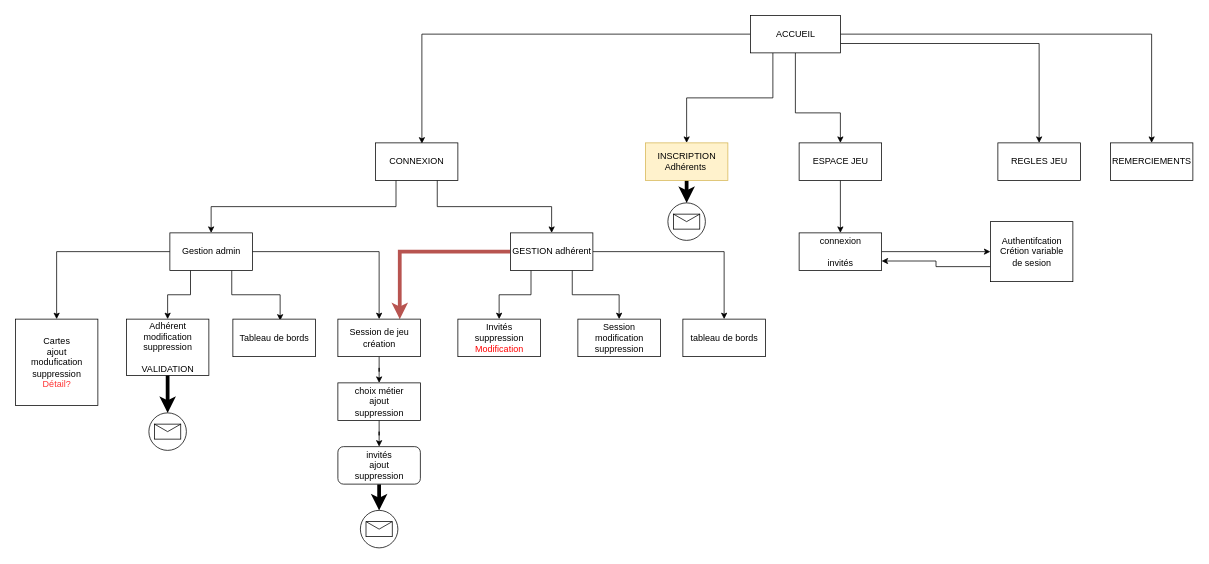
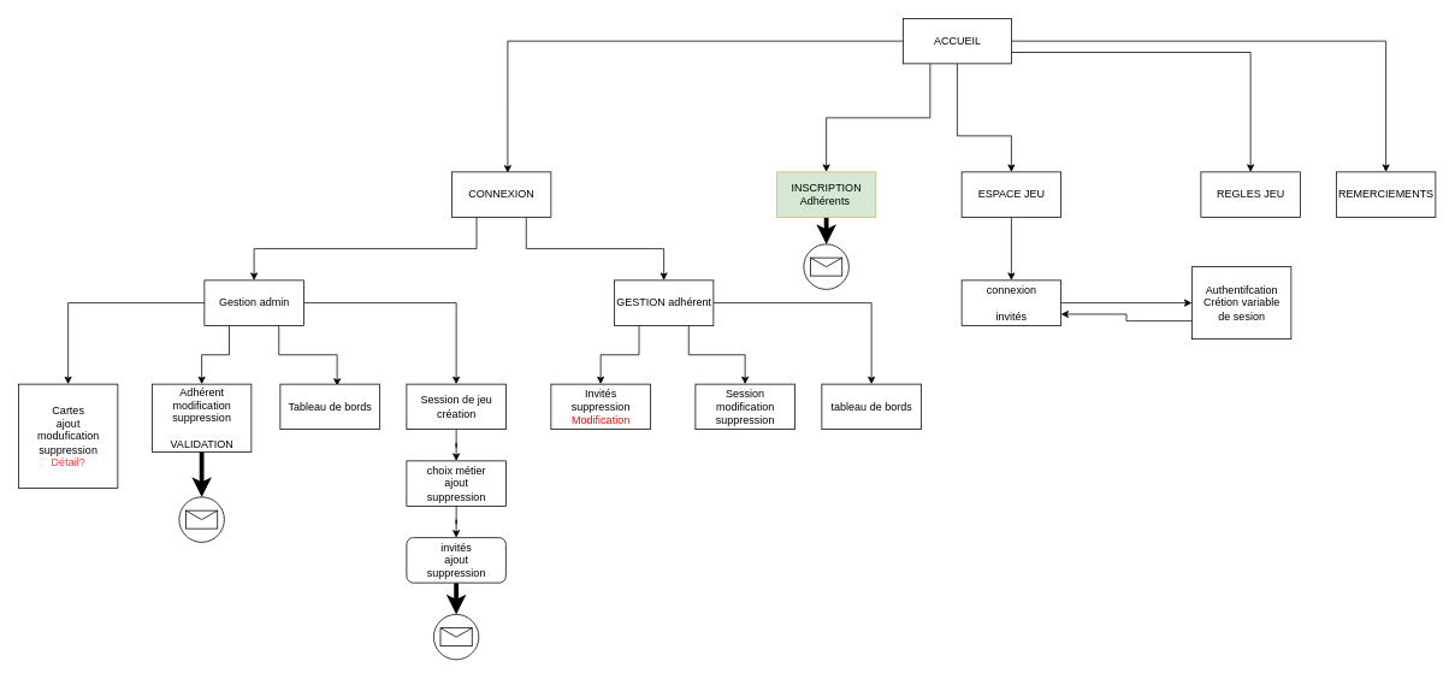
  <mxCell id="0" />
  <mxCell id="1" parent="0" />
  <mxCell id="2" style="edgeStyle=orthogonalEdgeStyle;rounded=0;orthogonalLoop=1;jettySize=auto;html=1;exitX=0;exitY=0.5;exitDx=0;exitDy=0;entryX=0.564;entryY=0.02;entryDx=0;entryDy=0;entryPerimeter=0;" edge="1" parent="1" source="7" target="10"><mxGeometry relative="1" as="geometry" /></mxCell>
  <mxCell id="3" style="edgeStyle=orthogonalEdgeStyle;rounded=0;orthogonalLoop=1;jettySize=auto;html=1;exitX=1;exitY=0.5;exitDx=0;exitDy=0;" edge="1" parent="1" source="7" target="16"><mxGeometry relative="1" as="geometry" /></mxCell>
  <mxCell id="4" style="edgeStyle=orthogonalEdgeStyle;rounded=0;orthogonalLoop=1;jettySize=auto;html=1;exitX=0.25;exitY=1;exitDx=0;exitDy=0;entryX=0.5;entryY=0;entryDx=0;entryDy=0;" edge="1" parent="1" source="7" target="12"><mxGeometry relative="1" as="geometry" /></mxCell>
  <mxCell id="5" style="edgeStyle=orthogonalEdgeStyle;rounded=0;orthogonalLoop=1;jettySize=auto;html=1;exitX=0.5;exitY=1;exitDx=0;exitDy=0;entryX=0.5;entryY=0;entryDx=0;entryDy=0;" edge="1" parent="1" source="7" target="14"><mxGeometry relative="1" as="geometry"><Array as="points"><mxPoint x="1060" y="150" /><mxPoint x="1120" y="150" /></Array></mxGeometry></mxCell>
  <mxCell id="6" style="edgeStyle=orthogonalEdgeStyle;rounded=0;orthogonalLoop=1;jettySize=auto;html=1;exitX=1;exitY=0.75;exitDx=0;exitDy=0;entryX=0.5;entryY=0;entryDx=0;entryDy=0;strokeWidth=1;" edge="1" parent="1" source="7" target="15"><mxGeometry relative="1" as="geometry" /></mxCell>
  <mxCell id="7" value="ACCUEIL" style="html=1;" vertex="1" parent="1"><mxGeometry x="1000" y="20" width="120" height="50" as="geometry" /></mxCell>
  <mxCell id="8" style="edgeStyle=orthogonalEdgeStyle;rounded=0;orthogonalLoop=1;jettySize=auto;html=1;exitX=0.75;exitY=1;exitDx=0;exitDy=0;entryX=0.5;entryY=0;entryDx=0;entryDy=0;" edge="1" parent="1" source="10" target="30"><mxGeometry relative="1" as="geometry" /></mxCell>
  <mxCell id="9" style="edgeStyle=orthogonalEdgeStyle;rounded=0;orthogonalLoop=1;jettySize=auto;html=1;exitX=0.25;exitY=1;exitDx=0;exitDy=0;entryX=0.5;entryY=0;entryDx=0;entryDy=0;" edge="1" parent="1" source="10" target="25"><mxGeometry relative="1" as="geometry" /></mxCell>
  <mxCell id="10" value="CONNEXION" style="html=1;" vertex="1" parent="1"><mxGeometry x="500" y="190" width="110" height="50" as="geometry" /></mxCell>
  <mxCell id="11" value="" style="edgeStyle=orthogonalEdgeStyle;rounded=0;orthogonalLoop=1;jettySize=auto;html=1;strokeWidth=5;" edge="1" parent="1" source="12" target="43"><mxGeometry relative="1" as="geometry" /></mxCell>
- <mxCell id="12" value="INSCRIPTION&lt;br&gt;Adhérents&amp;nbsp;" style="html=1;fillColor=#fff2cc;strokeColor=#d6b656;" vertex="1" parent="1"><mxGeometry x="860" y="190" width="110" height="50" as="geometry" /></mxCell>
+ <mxCell id="12" value="INSCRIPTION&lt;br&gt;Adhérents&amp;nbsp;" style="html=1;fillColor=#d5e8d4;strokeColor=#d6b656;" vertex="1" parent="1"><mxGeometry x="860" y="190" width="110" height="50" as="geometry" /></mxCell>
  <mxCell id="13" value="" style="edgeStyle=orthogonalEdgeStyle;rounded=0;orthogonalLoop=1;jettySize=auto;html=1;" edge="1" parent="1" source="14" target="18"><mxGeometry relative="1" as="geometry" /></mxCell>
  <mxCell id="14" value="ESPACE JEU" style="html=1;" vertex="1" parent="1"><mxGeometry x="1065" y="190" width="110" height="50" as="geometry" /></mxCell>
  <mxCell id="15" value="REGLES JEU" style="html=1;" vertex="1" parent="1"><mxGeometry x="1330" y="190" width="110" height="50" as="geometry" /></mxCell>
  <mxCell id="16" value="REMERCIEMENTS" style="html=1;" vertex="1" parent="1"><mxGeometry x="1480" y="190" width="110" height="50" as="geometry" /></mxCell>
  <mxCell id="17" value="" style="edgeStyle=orthogonalEdgeStyle;rounded=0;orthogonalLoop=1;jettySize=auto;html=1;" edge="1" parent="1" source="18" target="20"><mxGeometry relative="1" as="geometry" /></mxCell>
  <mxCell id="18" value="connexion&lt;br&gt;&lt;br&gt;invités" style="html=1;" vertex="1" parent="1"><mxGeometry x="1065" y="310" width="110" height="50" as="geometry" /></mxCell>
  <mxCell id="19" style="edgeStyle=orthogonalEdgeStyle;rounded=0;orthogonalLoop=1;jettySize=auto;html=1;exitX=0;exitY=0.75;exitDx=0;exitDy=0;entryX=1;entryY=0.75;entryDx=0;entryDy=0;" edge="1" parent="1" source="20" target="18"><mxGeometry relative="1" as="geometry" /></mxCell>
  <mxCell id="20" value="Authentifcation&lt;br&gt;Crétion variable &lt;br&gt;de sesion" style="html=1;" vertex="1" parent="1"><mxGeometry x="1320" y="295" width="110" height="80" as="geometry" /></mxCell>
  <mxCell id="21" style="edgeStyle=orthogonalEdgeStyle;rounded=0;orthogonalLoop=1;jettySize=auto;html=1;exitX=0;exitY=0.5;exitDx=0;exitDy=0;entryX=0.5;entryY=0;entryDx=0;entryDy=0;" edge="1" parent="1" source="25" target="34"><mxGeometry relative="1" as="geometry" /></mxCell>
  <mxCell id="22" style="edgeStyle=orthogonalEdgeStyle;rounded=0;orthogonalLoop=1;jettySize=auto;html=1;exitX=0.25;exitY=1;exitDx=0;exitDy=0;entryX=0.5;entryY=0;entryDx=0;entryDy=0;" edge="1" parent="1" source="25" target="32"><mxGeometry relative="1" as="geometry" /></mxCell>
  <mxCell id="23" style="edgeStyle=orthogonalEdgeStyle;rounded=0;orthogonalLoop=1;jettySize=auto;html=1;exitX=0.75;exitY=1;exitDx=0;exitDy=0;entryX=0.573;entryY=0.04;entryDx=0;entryDy=0;entryPerimeter=0;" edge="1" parent="1" source="25" target="35"><mxGeometry relative="1" as="geometry" /></mxCell>
  <mxCell id="24" style="edgeStyle=orthogonalEdgeStyle;rounded=0;orthogonalLoop=1;jettySize=auto;html=1;exitX=1;exitY=0.5;exitDx=0;exitDy=0;entryX=0.5;entryY=0;entryDx=0;entryDy=0;" edge="1" parent="1" source="25" target="37"><mxGeometry relative="1" as="geometry" /></mxCell>
  <mxCell id="25" value="Gestion admin" style="html=1;" vertex="1" parent="1"><mxGeometry x="226" y="310" width="110" height="50" as="geometry" /></mxCell>
  <mxCell id="26" style="edgeStyle=orthogonalEdgeStyle;rounded=0;orthogonalLoop=1;jettySize=auto;html=1;exitX=0.25;exitY=1;exitDx=0;exitDy=0;entryX=0.5;entryY=0;entryDx=0;entryDy=0;" edge="1" parent="1" source="30" target="33"><mxGeometry relative="1" as="geometry" /></mxCell>
  <mxCell id="27" style="edgeStyle=orthogonalEdgeStyle;rounded=0;orthogonalLoop=1;jettySize=auto;html=1;exitX=0.75;exitY=1;exitDx=0;exitDy=0;entryX=0.5;entryY=0;entryDx=0;entryDy=0;" edge="1" parent="1" source="30" target="38"><mxGeometry relative="1" as="geometry" /></mxCell>
- <mxCell id="28" style="edgeStyle=orthogonalEdgeStyle;rounded=0;orthogonalLoop=1;jettySize=auto;html=1;exitX=0;exitY=0.5;exitDx=0;exitDy=0;entryX=0.75;entryY=0;entryDx=0;entryDy=0;fillColor=#f8cecc;strokeColor=#b85450;strokeWidth=5;" edge="1" parent="1" source="30" target="37"><mxGeometry relative="1" as="geometry" /></mxCell>
  <mxCell id="29" style="edgeStyle=orthogonalEdgeStyle;rounded=0;orthogonalLoop=1;jettySize=auto;html=1;exitX=1;exitY=0.5;exitDx=0;exitDy=0;entryX=0.5;entryY=0;entryDx=0;entryDy=0;strokeWidth=1;" edge="1" parent="1" source="30" target="46"><mxGeometry relative="1" as="geometry" /></mxCell>
  <mxCell id="30" value="GESTION adhérent" style="html=1;" vertex="1" parent="1"><mxGeometry x="680" y="310" width="110" height="50" as="geometry" /></mxCell>
  <mxCell id="31" value="" style="edgeStyle=orthogonalEdgeStyle;rounded=0;orthogonalLoop=1;jettySize=auto;html=1;strokeWidth=5;" edge="1" parent="1" source="32" target="45"><mxGeometry relative="1" as="geometry" /></mxCell>
  <mxCell id="32" value="Adhérent&lt;br&gt;modification&lt;br&gt;suppression&lt;br&gt;&lt;br&gt;VALIDATION" style="html=1;" vertex="1" parent="1"><mxGeometry x="168" y="425" width="110" height="75" as="geometry" /></mxCell>
  <mxCell id="33" value="Invités&lt;br&gt;suppression&lt;br&gt;&lt;font color=&quot;#ff0000&quot;&gt;Modification&lt;/font&gt;" style="html=1;" vertex="1" parent="1"><mxGeometry x="610" y="425" width="110" height="50" as="geometry" /></mxCell>
  <mxCell id="34" value="Cartes&lt;br&gt;ajout&lt;br&gt;modufication&lt;br&gt;suppression&lt;br&gt;&lt;font color=&quot;#ff3333&quot;&gt;Détail?&lt;/font&gt;" style="html=1;" vertex="1" parent="1"><mxGeometry x="20" y="425" width="110" height="115" as="geometry" /></mxCell>
  <mxCell id="35" value="Tableau de bords" style="html=1;" vertex="1" parent="1"><mxGeometry x="310" y="425" width="110" height="50" as="geometry" /></mxCell>
  <mxCell id="36" value="" style="edgeStyle=orthogonalEdgeStyle;rounded=0;orthogonalLoop=1;jettySize=auto;html=1;" edge="1" parent="1" source="37" target="40"><mxGeometry relative="1" as="geometry" /></mxCell>
  <mxCell id="37" value="Session de jeu&lt;br&gt;création" style="html=1;" vertex="1" parent="1"><mxGeometry x="450" y="425" width="110" height="50" as="geometry" /></mxCell>
  <mxCell id="38" value="Session&lt;br&gt;modification&lt;br&gt;suppression" style="html=1;" vertex="1" parent="1"><mxGeometry x="770" y="425" width="110" height="50" as="geometry" /></mxCell>
  <mxCell id="39" value="" style="edgeStyle=orthogonalEdgeStyle;rounded=0;orthogonalLoop=1;jettySize=auto;html=1;" edge="1" parent="1" source="40" target="42"><mxGeometry relative="1" as="geometry" /></mxCell>
  <mxCell id="40" value="choix métier&lt;br&gt;ajout&lt;br&gt;suppression" style="html=1;" vertex="1" parent="1"><mxGeometry x="450" y="510" width="110" height="50" as="geometry" /></mxCell>
  <mxCell id="41" value="" style="edgeStyle=orthogonalEdgeStyle;rounded=0;orthogonalLoop=1;jettySize=auto;html=1;strokeWidth=5;" edge="1" parent="1" source="42" target="44"><mxGeometry relative="1" as="geometry" /></mxCell>
  <mxCell id="42" value="invités&lt;br&gt;ajout&lt;br&gt;suppression" style="html=1;rounded=1;" vertex="1" parent="1"><mxGeometry x="450" y="595" width="110" height="50" as="geometry" /></mxCell>
  <mxCell id="43" value="" style="shape=mxgraph.bpmn.shape;html=1;verticalLabelPosition=bottom;labelBackgroundColor=#ffffff;verticalAlign=top;align=center;perimeter=ellipsePerimeter;outlineConnect=0;outline=standard;symbol=message;" vertex="1" parent="1"><mxGeometry x="890" y="270" width="50" height="50" as="geometry" /></mxCell>
  <mxCell id="44" value="" style="shape=mxgraph.bpmn.shape;html=1;verticalLabelPosition=bottom;labelBackgroundColor=#ffffff;verticalAlign=top;align=center;perimeter=ellipsePerimeter;outlineConnect=0;outline=standard;symbol=message;" vertex="1" parent="1"><mxGeometry x="480" y="680" width="50" height="50" as="geometry" /></mxCell>
  <mxCell id="45" value="" style="shape=mxgraph.bpmn.shape;html=1;verticalLabelPosition=bottom;labelBackgroundColor=#ffffff;verticalAlign=top;align=center;perimeter=ellipsePerimeter;outlineConnect=0;outline=standard;symbol=message;" vertex="1" parent="1"><mxGeometry x="198" y="550" width="50" height="50" as="geometry" /></mxCell>
  <mxCell id="46" value="tableau de bords" style="html=1;" vertex="1" parent="1"><mxGeometry x="910" y="425" width="110" height="50" as="geometry" /></mxCell>
